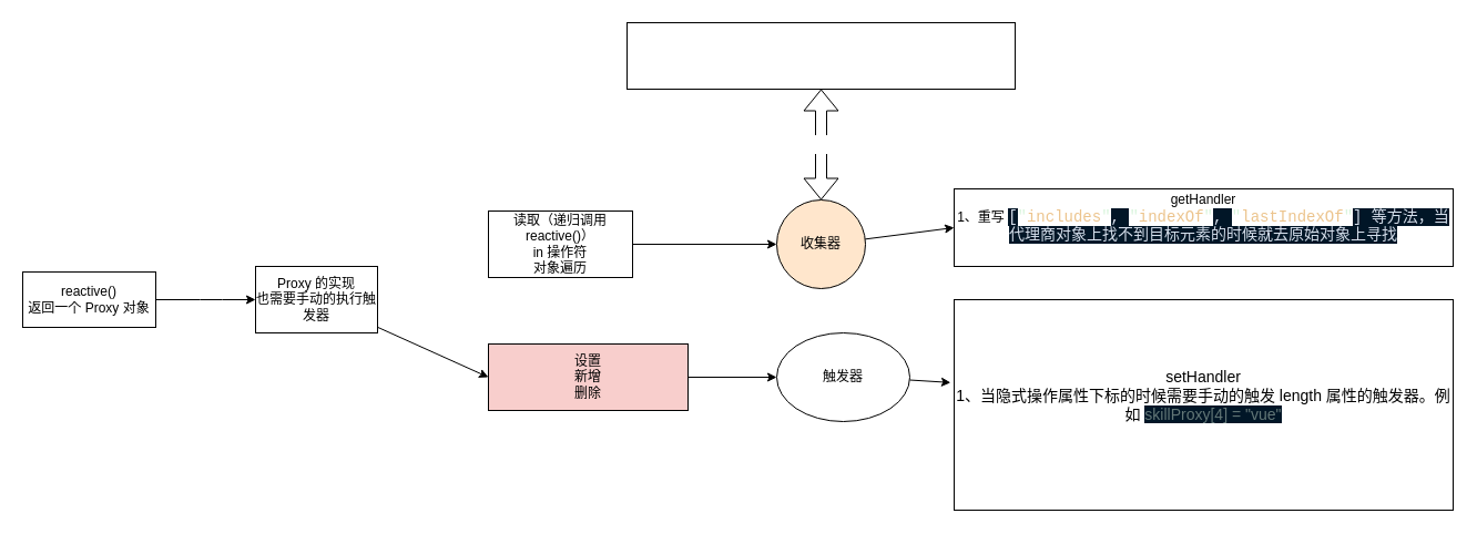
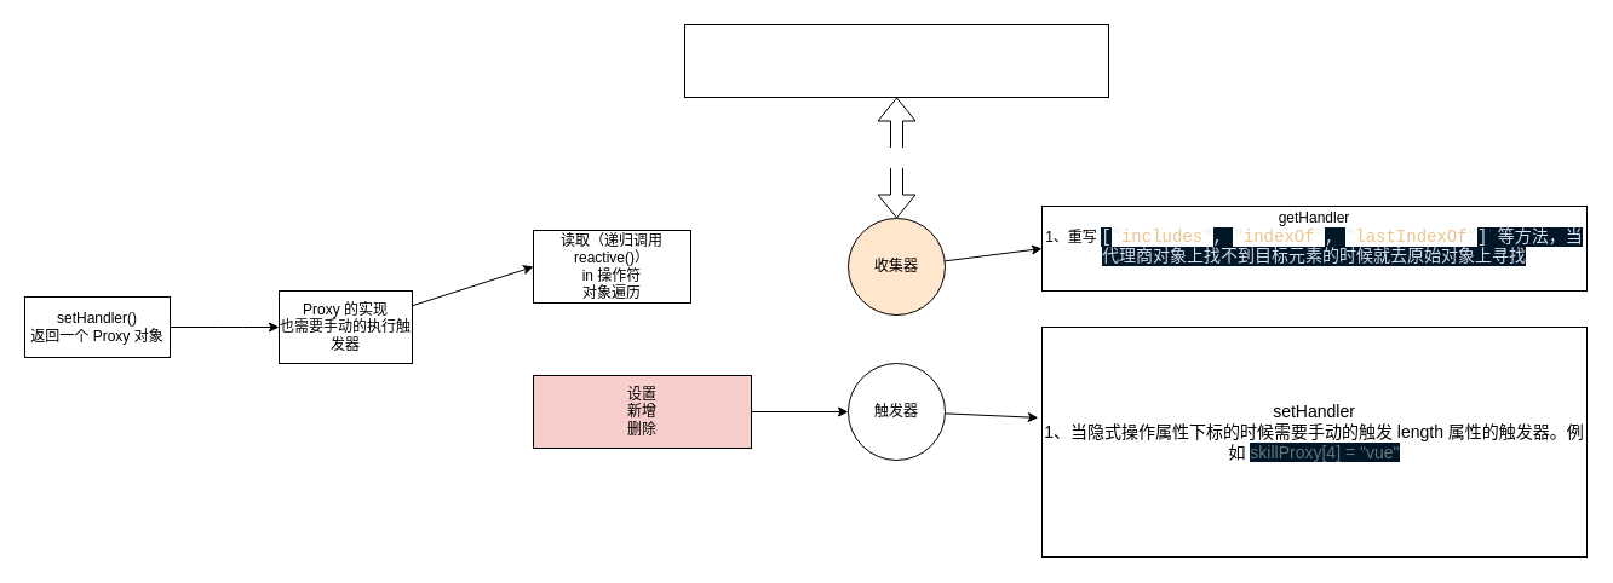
  <mxCell id="0" />
  <mxCell id="1" parent="0" />
  <mxCell id="2" value="" style="edgeStyle=none;html=1;" parent="1" source="3" target="6" edge="1"><mxGeometry relative="1" as="geometry"><Array as="points"><mxPoint x="190" y="270" /></Array></mxGeometry></mxCell>
- <mxCell id="3" value="reactive()&lt;br&gt;返回一个 Proxy 对象" style="rounded=0;whiteSpace=wrap;html=1;" parent="1" vertex="1"><mxGeometry x="20" y="245" width="120" height="50" as="geometry" /></mxCell>
- <mxCell id="5" style="edgeStyle=none;html=1;entryX=0;entryY=0.5;entryDx=0;entryDy=0;" parent="1" source="6" target="10" edge="1"><mxGeometry relative="1" as="geometry" /></mxCell>
+ <mxCell id="3" value="setHandler()&lt;br&gt;返回一个 Proxy 对象" style="rounded=0;whiteSpace=wrap;html=1;" parent="1" vertex="1"><mxGeometry x="20" y="245" width="120" height="50" as="geometry" /></mxCell>
+ <mxCell id="4" style="edgeStyle=none;html=1;entryX=0;entryY=0.5;entryDx=0;entryDy=0;" parent="1" source="6" target="8" edge="1"><mxGeometry relative="1" as="geometry" /></mxCell>
  <mxCell id="6" value="Proxy 的实现&lt;br&gt;也需要手动的执行触发器" style="whiteSpace=wrap;html=1;rounded=0;" parent="1" vertex="1"><mxGeometry x="230" y="240" width="110" height="60" as="geometry" /></mxCell>
- <mxCell id="7" value="" style="edgeStyle=none;html=1;" parent="1" source="8" target="12" edge="1"><mxGeometry relative="1" as="geometry" /></mxCell>
  <mxCell id="8" value="读取（递归调用 reactive()）&lt;br&gt;in 操作符&lt;br&gt;对象遍历" style="whiteSpace=wrap;html=1;rounded=0;" parent="1" vertex="1"><mxGeometry x="440" y="190" width="130" height="60" as="geometry" /></mxCell>
  <mxCell id="9" style="edgeStyle=none;html=1;entryX=0;entryY=0.5;entryDx=0;entryDy=0;" parent="1" source="10" target="14" edge="1"><mxGeometry relative="1" as="geometry" /></mxCell>
  <mxCell id="10" value="设置&lt;br&gt;新增&lt;br&gt;删除" style="whiteSpace=wrap;html=1;rounded=0;fillColor=#f8cecc;" parent="1" vertex="1"><mxGeometry x="440" y="310" width="180" height="60" as="geometry" /></mxCell>
  <mxCell id="11" style="edgeStyle=none;html=1;entryX=0;entryY=0.5;entryDx=0;entryDy=0;" edge="1" parent="1" source="12" target="15"><mxGeometry relative="1" as="geometry" /></mxCell>
  <mxCell id="12" value="收集器" style="ellipse;whiteSpace=wrap;html=1;rounded=0;fillColor=#ffe6cc;" parent="1" vertex="1"><mxGeometry x="700" y="180" width="80" height="80" as="geometry" /></mxCell>
  <mxCell id="13" style="edgeStyle=none;html=1;entryX=-0.007;entryY=0.394;entryDx=0;entryDy=0;entryPerimeter=0;fontSize=14;fontColor=#FFFFFF;" edge="1" parent="1" source="14" target="16"><mxGeometry relative="1" as="geometry" /></mxCell>
- <mxCell id="14" value="触发器" style="ellipse;whiteSpace=wrap;html=1;rounded=0;" parent="1" vertex="1"><mxGeometry x="700" y="300" width="120" height="80" as="geometry" /></mxCell>
+ <mxCell id="14" value="触发器" style="ellipse;whiteSpace=wrap;html=1;rounded=0;" parent="1" vertex="1"><mxGeometry x="700" y="300" width="80" height="80" as="geometry" /></mxCell>
  <mxCell id="15" value="getHandler&lt;br&gt;1、重写&amp;nbsp;&lt;span style=&quot;background-color: rgb(1, 22, 39); color: rgb(214, 222, 235); font-family: &amp;quot;Fira Code&amp;quot;, Menlo, Monaco, &amp;quot;Courier New&amp;quot;, monospace; font-size: 14px;&quot;&gt;[&lt;/span&gt;&lt;span style=&quot;font-family: &amp;quot;Fira Code&amp;quot;, Menlo, Monaco, &amp;quot;Courier New&amp;quot;, monospace; font-size: 14px; color: rgb(217, 245, 221);&quot;&gt;&quot;&lt;/span&gt;&lt;span style=&quot;font-family: &amp;quot;Fira Code&amp;quot;, Menlo, Monaco, &amp;quot;Courier New&amp;quot;, monospace; font-size: 14px; color: rgb(236, 196, 141);&quot;&gt;includes&lt;/span&gt;&lt;span style=&quot;font-family: &amp;quot;Fira Code&amp;quot;, Menlo, Monaco, &amp;quot;Courier New&amp;quot;, monospace; font-size: 14px; color: rgb(217, 245, 221);&quot;&gt;&quot;&lt;/span&gt;&lt;span style=&quot;background-color: rgb(1, 22, 39); color: rgb(214, 222, 235); font-family: &amp;quot;Fira Code&amp;quot;, Menlo, Monaco, &amp;quot;Courier New&amp;quot;, monospace; font-size: 14px;&quot;&gt;, &lt;/span&gt;&lt;span style=&quot;font-family: &amp;quot;Fira Code&amp;quot;, Menlo, Monaco, &amp;quot;Courier New&amp;quot;, monospace; font-size: 14px; color: rgb(217, 245, 221);&quot;&gt;&quot;&lt;/span&gt;&lt;span style=&quot;font-family: &amp;quot;Fira Code&amp;quot;, Menlo, Monaco, &amp;quot;Courier New&amp;quot;, monospace; font-size: 14px; color: rgb(236, 196, 141);&quot;&gt;indexOf&lt;/span&gt;&lt;span style=&quot;font-family: &amp;quot;Fira Code&amp;quot;, Menlo, Monaco, &amp;quot;Courier New&amp;quot;, monospace; font-size: 14px; color: rgb(217, 245, 221);&quot;&gt;&quot;&lt;/span&gt;&lt;span style=&quot;background-color: rgb(1, 22, 39); color: rgb(214, 222, 235); font-family: &amp;quot;Fira Code&amp;quot;, Menlo, Monaco, &amp;quot;Courier New&amp;quot;, monospace; font-size: 14px;&quot;&gt;, &lt;/span&gt;&lt;span style=&quot;font-family: &amp;quot;Fira Code&amp;quot;, Menlo, Monaco, &amp;quot;Courier New&amp;quot;, monospace; font-size: 14px; color: rgb(217, 245, 221);&quot;&gt;&quot;&lt;/span&gt;&lt;span style=&quot;font-family: &amp;quot;Fira Code&amp;quot;, Menlo, Monaco, &amp;quot;Courier New&amp;quot;, monospace; font-size: 14px; color: rgb(236, 196, 141);&quot;&gt;lastIndexOf&lt;/span&gt;&lt;span style=&quot;font-family: &amp;quot;Fira Code&amp;quot;, Menlo, Monaco, &amp;quot;Courier New&amp;quot;, monospace; font-size: 14px; color: rgb(217, 245, 221);&quot;&gt;&quot;&lt;/span&gt;&lt;span style=&quot;background-color: rgb(1, 22, 39); color: rgb(214, 222, 235); font-family: &amp;quot;Fira Code&amp;quot;, Menlo, Monaco, &amp;quot;Courier New&amp;quot;, monospace; font-size: 14px;&quot;&gt;] 等方法，当代理商对象上找不到目标元素的时候就去原始对象上寻找&lt;br&gt;&lt;br&gt;&lt;/span&gt;" style="whiteSpace=wrap;html=1;rounded=0;" vertex="1" parent="1"><mxGeometry x="860" y="170" width="450" height="70" as="geometry" /></mxCell>
  <mxCell id="16" value="&lt;font style=&quot;font-size: 14px;&quot;&gt;&lt;font style=&quot;&quot;&gt;setHandler&lt;br&gt;1、当隐式操作属性下标的时候需要手动的触发 length 属性的触发器。例如&amp;nbsp;&lt;/font&gt;&lt;font style=&quot;background-color: rgb(1, 22, 39);&quot; color=&quot;#637777&quot;&gt;skillProxy[4] = &quot;vue&quot;&lt;/font&gt;&lt;br&gt;&lt;font style=&quot;&quot; color=&quot;#ffffff&quot;&gt;2、显式操作 length 属性的时候进行删除，也需要手动的执行触发器&lt;/font&gt;&lt;/font&gt;" style="whiteSpace=wrap;html=1;rounded=0;" vertex="1" parent="1"><mxGeometry x="860" y="270" width="450" height="190" as="geometry" /></mxCell>
  <mxCell id="17" value="自定义方法，是否需要进行依赖收集" style="rounded=0;whiteSpace=wrap;html=1;labelBackgroundColor=none;fontSize=14;fontColor=#FFFFFF;" vertex="1" parent="1"><mxGeometry x="565" y="20" width="350" height="60" as="geometry" /></mxCell>
  <mxCell id="18" value="" style="shape=flexArrow;endArrow=classic;startArrow=classic;html=1;fontSize=14;fontColor=#FFFFFF;entryX=0.5;entryY=1;entryDx=0;entryDy=0;" edge="1" parent="1" source="12" target="17"><mxGeometry width="100" height="100" relative="1" as="geometry"><mxPoint x="910" y="240" as="sourcePoint" /><mxPoint x="1010" y="140" as="targetPoint" /></mxGeometry></mxCell>
  <mxCell id="19" value="内部" style="edgeLabel;html=1;align=center;verticalAlign=middle;resizable=0;points=[];fontSize=14;fontFamily=Helvetica;fontColor=#FFFFFF;" vertex="1" connectable="0" parent="18"><mxGeometry x="0.015" y="-2" relative="1" as="geometry"><mxPoint as="offset" /></mxGeometry></mxCell>
